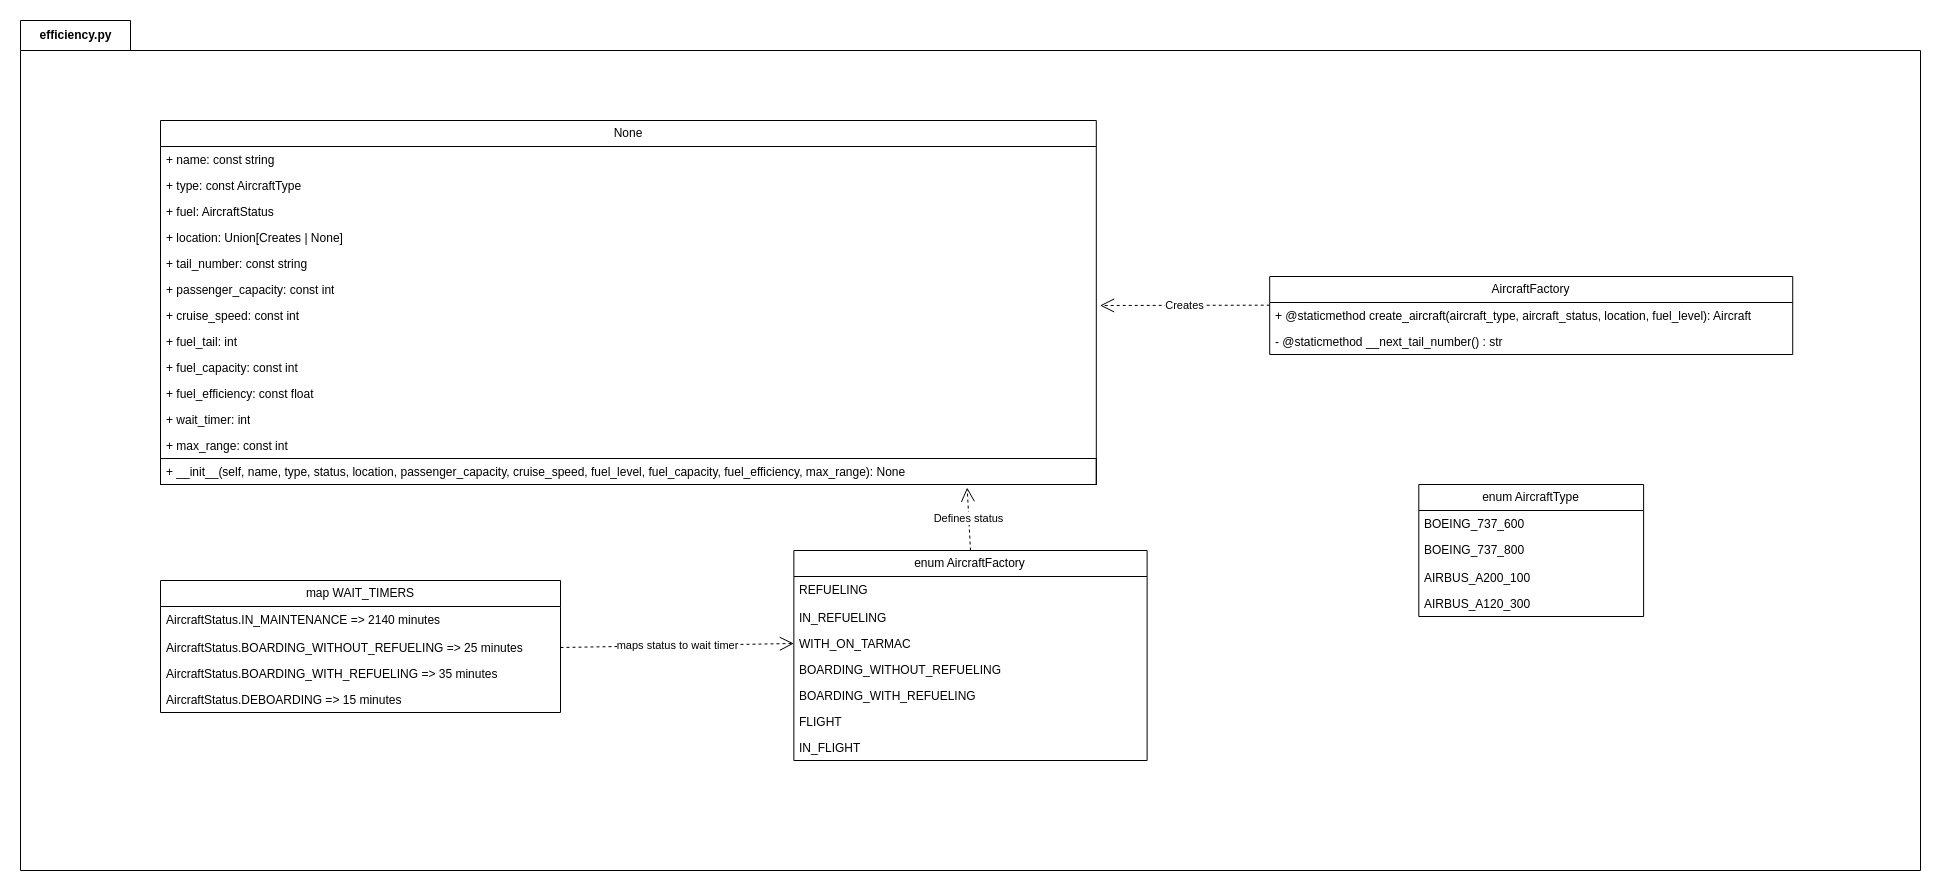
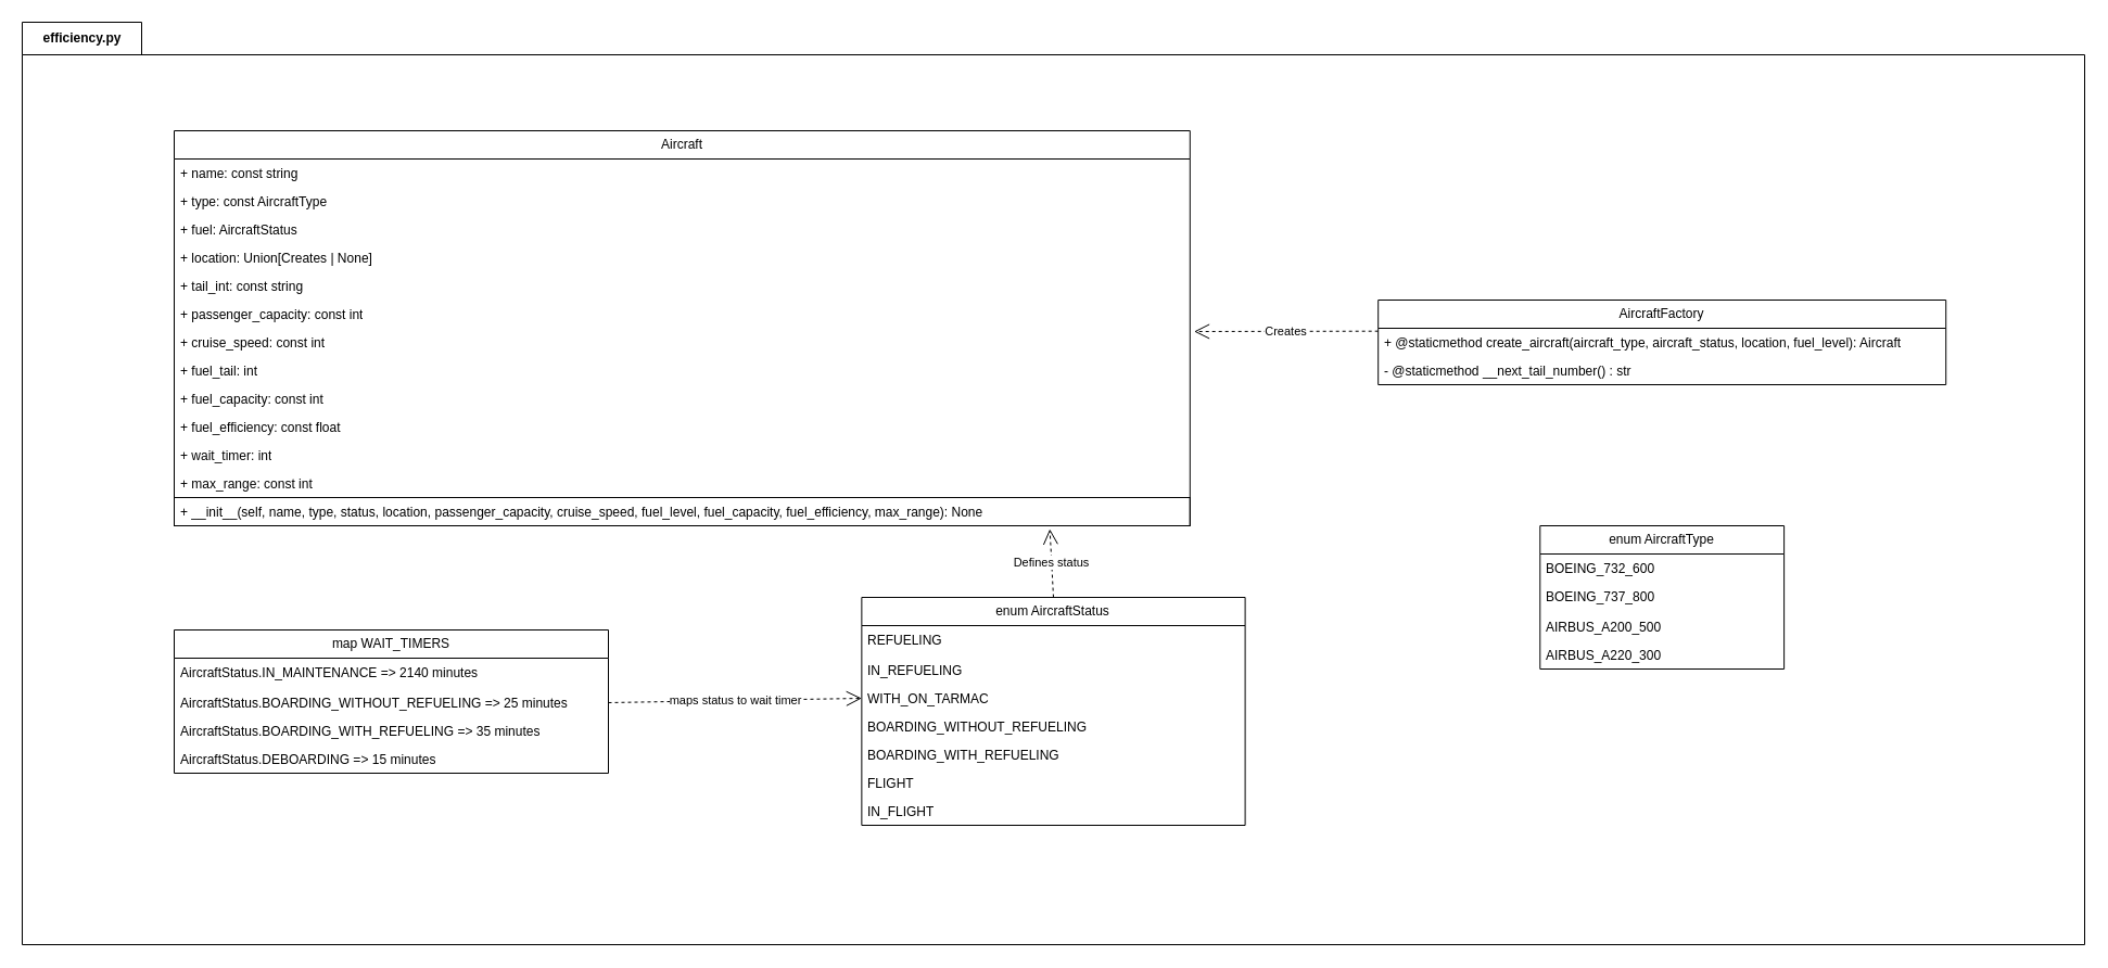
  <mxCell id="0" />
  <mxCell id="1" parent="0" />
  <mxCell id="2" value="efficiency.py" style="shape=folder;fontStyle=1;tabWidth=110;tabHeight=30;tabPosition=left;html=1;boundedLbl=1;labelInHeader=1;container=1;collapsible=0;" parent="1" vertex="1"><mxGeometry x="20" y="20" width="1900" height="850" as="geometry" /></mxCell>
  <mxCell id="3" value="" style="html=1;strokeColor=none;resizeWidth=1;resizeHeight=1;fillColor=none;part=1;connectable=0;allowArrows=0;deletable=0;" parent="2" vertex="1"><mxGeometry width="1878.652" height="595" relative="1" as="geometry"><mxPoint y="30" as="offset" /></mxGeometry></mxCell>
  <mxCell id="4" value="&lt;div&gt;Creates&lt;/div&gt;" style="endArrow=open;endSize=12;dashed=1;html=1;rounded=0;entryX=1.004;entryY=0.115;entryDx=0;entryDy=0;entryPerimeter=0;exitX=0;exitY=0.103;exitDx=0;exitDy=0;exitPerimeter=0;" parent="2" source="25" target="12" edge="1"><mxGeometry width="160" relative="1" as="geometry"><mxPoint x="1461.174" y="307.217" as="sourcePoint" /><mxPoint x="1332.719" y="330" as="targetPoint" /></mxGeometry></mxCell>
- <mxCell id="5" value="None" style="swimlane;fontStyle=0;childLayout=stackLayout;horizontal=1;startSize=26;fillColor=none;horizontalStack=0;resizeParent=1;resizeParentMax=0;resizeLast=0;collapsible=1;marginBottom=0;whiteSpace=wrap;html=1;" parent="2" vertex="1"><mxGeometry x="140" y="100" width="935.81" height="364" as="geometry" /></mxCell>
+ <mxCell id="5" value="Aircraft" style="swimlane;fontStyle=0;childLayout=stackLayout;horizontal=1;startSize=26;fillColor=none;horizontalStack=0;resizeParent=1;resizeParentMax=0;resizeLast=0;collapsible=1;marginBottom=0;whiteSpace=wrap;html=1;" parent="2" vertex="1"><mxGeometry x="140" y="100" width="935.81" height="364" as="geometry" /></mxCell>
  <mxCell id="6" value="+ name: const string" style="text;strokeColor=none;fillColor=none;align=left;verticalAlign=top;spacingLeft=4;spacingRight=4;overflow=hidden;rotatable=0;points=[[0,0.5],[1,0.5]];portConstraint=eastwest;whiteSpace=wrap;html=1;" parent="5" vertex="1"><mxGeometry y="26" width="935.81" height="26" as="geometry" /></mxCell>
  <mxCell id="7" value="+ type: const AircraftType" style="text;strokeColor=none;fillColor=none;align=left;verticalAlign=top;spacingLeft=4;spacingRight=4;overflow=hidden;rotatable=0;points=[[0,0.5],[1,0.5]];portConstraint=eastwest;whiteSpace=wrap;html=1;" parent="5" vertex="1"><mxGeometry y="52" width="935.81" height="26" as="geometry" /></mxCell>
  <mxCell id="8" value="+ fuel: AircraftStatus" style="text;strokeColor=none;fillColor=none;align=left;verticalAlign=top;spacingLeft=4;spacingRight=4;overflow=hidden;rotatable=0;points=[[0,0.5],[1,0.5]];portConstraint=eastwest;whiteSpace=wrap;html=1;" parent="5" vertex="1"><mxGeometry y="78" width="935.81" height="26" as="geometry" /></mxCell>
  <mxCell id="9" value="+ location: Union[Creates | None]" style="text;strokeColor=none;fillColor=none;align=left;verticalAlign=top;spacingLeft=4;spacingRight=4;overflow=hidden;rotatable=0;points=[[0,0.5],[1,0.5]];portConstraint=eastwest;whiteSpace=wrap;html=1;" parent="5" vertex="1"><mxGeometry y="104" width="935.81" height="26" as="geometry" /></mxCell>
- <mxCell id="10" value="+ tail_number: const string" style="text;strokeColor=none;fillColor=none;align=left;verticalAlign=top;spacingLeft=4;spacingRight=4;overflow=hidden;rotatable=0;points=[[0,0.5],[1,0.5]];portConstraint=eastwest;whiteSpace=wrap;html=1;" parent="5" vertex="1"><mxGeometry y="130" width="935.81" height="26" as="geometry" /></mxCell>
+ <mxCell id="10" value="+ tail_int: const string" style="text;strokeColor=none;fillColor=none;align=left;verticalAlign=top;spacingLeft=4;spacingRight=4;overflow=hidden;rotatable=0;points=[[0,0.5],[1,0.5]];portConstraint=eastwest;whiteSpace=wrap;html=1;" parent="5" vertex="1"><mxGeometry y="130" width="935.81" height="26" as="geometry" /></mxCell>
  <mxCell id="11" value="+ passenger_capacity: const int" style="text;strokeColor=none;fillColor=none;align=left;verticalAlign=top;spacingLeft=4;spacingRight=4;overflow=hidden;rotatable=0;points=[[0,0.5],[1,0.5]];portConstraint=eastwest;whiteSpace=wrap;html=1;" parent="5" vertex="1"><mxGeometry y="156" width="935.81" height="26" as="geometry" /></mxCell>
  <mxCell id="12" value="+ cruise_speed: const int" style="text;strokeColor=none;fillColor=none;align=left;verticalAlign=top;spacingLeft=4;spacingRight=4;overflow=hidden;rotatable=0;points=[[0,0.5],[1,0.5]];portConstraint=eastwest;whiteSpace=wrap;html=1;" parent="5" vertex="1"><mxGeometry y="182" width="935.81" height="26" as="geometry" /></mxCell>
  <mxCell id="13" value="+ fuel_tail: int" style="text;strokeColor=none;fillColor=none;align=left;verticalAlign=top;spacingLeft=4;spacingRight=4;overflow=hidden;rotatable=0;points=[[0,0.5],[1,0.5]];portConstraint=eastwest;whiteSpace=wrap;html=1;" parent="5" vertex="1"><mxGeometry y="208" width="935.81" height="26" as="geometry" /></mxCell>
  <mxCell id="14" value="+ fuel_capacity: const int" style="text;strokeColor=none;fillColor=none;align=left;verticalAlign=top;spacingLeft=4;spacingRight=4;overflow=hidden;rotatable=0;points=[[0,0.5],[1,0.5]];portConstraint=eastwest;whiteSpace=wrap;html=1;" parent="5" vertex="1"><mxGeometry y="234" width="935.81" height="26" as="geometry" /></mxCell>
  <mxCell id="15" value="+ fuel_efficiency: const float" style="text;strokeColor=none;fillColor=none;align=left;verticalAlign=top;spacingLeft=4;spacingRight=4;overflow=hidden;rotatable=0;points=[[0,0.5],[1,0.5]];portConstraint=eastwest;whiteSpace=wrap;html=1;" parent="5" vertex="1"><mxGeometry y="260" width="935.81" height="26" as="geometry" /></mxCell>
  <mxCell id="16" value="+ wait_timer: int" style="text;strokeColor=none;fillColor=none;align=left;verticalAlign=top;spacingLeft=4;spacingRight=4;overflow=hidden;rotatable=0;points=[[0,0.5],[1,0.5]];portConstraint=eastwest;whiteSpace=wrap;html=1;" parent="5" vertex="1"><mxGeometry y="286" width="935.81" height="26" as="geometry" /></mxCell>
  <mxCell id="17" value="+ max_range: const int" style="text;strokeColor=none;fillColor=none;align=left;verticalAlign=top;spacingLeft=4;spacingRight=4;overflow=hidden;rotatable=0;points=[[0,0.5],[1,0.5]];portConstraint=eastwest;whiteSpace=wrap;html=1;" parent="5" vertex="1"><mxGeometry y="312" width="935.81" height="26" as="geometry" /></mxCell>
  <mxCell id="18" value="+ __init__(self, name, type, status, location, passenger_capacity, cruise_speed, fuel_level, fuel_capacity, fuel_efficiency, max_range): None" style="text;strokeColor=default;fillColor=none;align=left;verticalAlign=top;spacingLeft=4;spacingRight=4;overflow=hidden;rotatable=0;points=[[0,0.5],[1,0.5]];portConstraint=eastwest;whiteSpace=wrap;html=1;" parent="5" vertex="1"><mxGeometry y="338" width="935.81" height="26" as="geometry" /></mxCell>
  <mxCell id="19" value="enum AircraftType" style="swimlane;fontStyle=0;childLayout=stackLayout;horizontal=1;startSize=26;fillColor=none;horizontalStack=0;resizeParent=1;resizeParentMax=0;resizeLast=0;collapsible=1;marginBottom=0;whiteSpace=wrap;html=1;" parent="2" vertex="1"><mxGeometry x="1398.311" y="464" width="224.796" height="132" as="geometry" /></mxCell>
- <mxCell id="20" value="BOEING_737_600" style="text;strokeColor=none;fillColor=none;align=left;verticalAlign=top;spacingLeft=4;spacingRight=4;overflow=hidden;rotatable=0;points=[[0,0.5],[1,0.5]];portConstraint=eastwest;whiteSpace=wrap;html=1;" parent="19" vertex="1"><mxGeometry y="26" width="224.796" height="26" as="geometry" /></mxCell>
+ <mxCell id="20" value="BOEING_732_600" style="text;strokeColor=none;fillColor=none;align=left;verticalAlign=top;spacingLeft=4;spacingRight=4;overflow=hidden;rotatable=0;points=[[0,0.5],[1,0.5]];portConstraint=eastwest;whiteSpace=wrap;html=1;" parent="19" vertex="1"><mxGeometry y="26" width="224.796" height="26" as="geometry" /></mxCell>
  <mxCell id="21" value="BOEING_737_800" style="text;strokeColor=none;fillColor=none;align=left;verticalAlign=top;spacingLeft=4;spacingRight=4;overflow=hidden;rotatable=0;points=[[0,0.5],[1,0.5]];portConstraint=eastwest;whiteSpace=wrap;html=1;" parent="19" vertex="1"><mxGeometry y="52" width="224.796" height="28" as="geometry" /></mxCell>
- <mxCell id="22" value="AIRBUS_A200_100" style="text;strokeColor=none;fillColor=none;align=left;verticalAlign=top;spacingLeft=4;spacingRight=4;overflow=hidden;rotatable=0;points=[[0,0.5],[1,0.5]];portConstraint=eastwest;whiteSpace=wrap;html=1;" parent="19" vertex="1"><mxGeometry y="80" width="224.796" height="26" as="geometry" /></mxCell>
- <mxCell id="23" value="AIRBUS_A120_300" style="text;strokeColor=none;fillColor=none;align=left;verticalAlign=top;spacingLeft=4;spacingRight=4;overflow=hidden;rotatable=0;points=[[0,0.5],[1,0.5]];portConstraint=eastwest;whiteSpace=wrap;html=1;" parent="19" vertex="1"><mxGeometry y="106" width="224.796" height="26" as="geometry" /></mxCell>
+ <mxCell id="22" value="AIRBUS_A200_500" style="text;strokeColor=none;fillColor=none;align=left;verticalAlign=top;spacingLeft=4;spacingRight=4;overflow=hidden;rotatable=0;points=[[0,0.5],[1,0.5]];portConstraint=eastwest;whiteSpace=wrap;html=1;" parent="19" vertex="1"><mxGeometry y="80" width="224.796" height="26" as="geometry" /></mxCell>
+ <mxCell id="23" value="AIRBUS_A220_300" style="text;strokeColor=none;fillColor=none;align=left;verticalAlign=top;spacingLeft=4;spacingRight=4;overflow=hidden;rotatable=0;points=[[0,0.5],[1,0.5]];portConstraint=eastwest;whiteSpace=wrap;html=1;" parent="19" vertex="1"><mxGeometry y="106" width="224.796" height="26" as="geometry" /></mxCell>
  <mxCell id="24" value="AircraftFactory" style="swimlane;fontStyle=0;childLayout=stackLayout;horizontal=1;startSize=26;fillColor=none;horizontalStack=0;resizeParent=1;resizeParentMax=0;resizeLast=0;collapsible=1;marginBottom=0;whiteSpace=wrap;html=1;" parent="2" vertex="1"><mxGeometry x="1249.197" y="256" width="523.034" height="78" as="geometry" /></mxCell>
  <mxCell id="25" value="+ @staticmethod create_aircraft(aircraft_type, aircraft_status, location, fuel_level): Aircraft" style="text;strokeColor=none;fillColor=none;align=left;verticalAlign=top;spacingLeft=4;spacingRight=4;overflow=hidden;rotatable=0;points=[[0,0.5],[1,0.5]];portConstraint=eastwest;whiteSpace=wrap;html=1;" parent="24" vertex="1"><mxGeometry y="26" width="523.034" height="26" as="geometry" /></mxCell>
  <mxCell id="26" value="- @staticmethod __next_tail_number() : str" style="text;strokeColor=none;fillColor=none;align=left;verticalAlign=top;spacingLeft=4;spacingRight=4;overflow=hidden;rotatable=0;points=[[0,0.5],[1,0.5]];portConstraint=eastwest;whiteSpace=wrap;html=1;" vertex="1" parent="24"><mxGeometry y="52" width="523.034" height="26" as="geometry" /></mxCell>
- <mxCell id="27" value="enum AircraftFactory" style="swimlane;fontStyle=0;childLayout=stackLayout;horizontal=1;startSize=26;fillColor=none;horizontalStack=0;resizeParent=1;resizeParentMax=0;resizeLast=0;collapsible=1;marginBottom=0;whiteSpace=wrap;html=1;" parent="2" vertex="1"><mxGeometry x="773.371" y="530" width="353.251" height="210" as="geometry" /></mxCell>
+ <mxCell id="27" value="enum AircraftStatus" style="swimlane;fontStyle=0;childLayout=stackLayout;horizontal=1;startSize=26;fillColor=none;horizontalStack=0;resizeParent=1;resizeParentMax=0;resizeLast=0;collapsible=1;marginBottom=0;whiteSpace=wrap;html=1;" parent="2" vertex="1"><mxGeometry x="773.371" y="530" width="353.251" height="210" as="geometry" /></mxCell>
  <mxCell id="28" value="REFUELING" style="text;strokeColor=none;fillColor=none;align=left;verticalAlign=top;spacingLeft=4;spacingRight=4;overflow=hidden;rotatable=0;points=[[0,0.5],[1,0.5]];portConstraint=eastwest;whiteSpace=wrap;html=1;" parent="27" vertex="1"><mxGeometry y="26" width="353.251" height="28" as="geometry" /></mxCell>
  <mxCell id="29" value="IN_REFUELING" style="text;strokeColor=none;fillColor=none;align=left;verticalAlign=top;spacingLeft=4;spacingRight=4;overflow=hidden;rotatable=0;points=[[0,0.5],[1,0.5]];portConstraint=eastwest;whiteSpace=wrap;html=1;" parent="27" vertex="1"><mxGeometry y="54" width="353.251" height="26" as="geometry" /></mxCell>
  <mxCell id="30" value="WITH_ON_TARMAC" style="text;strokeColor=none;fillColor=none;align=left;verticalAlign=top;spacingLeft=4;spacingRight=4;overflow=hidden;rotatable=0;points=[[0,0.5],[1,0.5]];portConstraint=eastwest;whiteSpace=wrap;html=1;" parent="27" vertex="1"><mxGeometry y="80" width="353.251" height="26" as="geometry" /></mxCell>
  <mxCell id="31" value="BOARDING_WITHOUT_REFUELING" style="text;strokeColor=none;fillColor=none;align=left;verticalAlign=top;spacingLeft=4;spacingRight=4;overflow=hidden;rotatable=0;points=[[0,0.5],[1,0.5]];portConstraint=eastwest;whiteSpace=wrap;html=1;" parent="27" vertex="1"><mxGeometry y="106" width="353.251" height="26" as="geometry" /></mxCell>
  <mxCell id="32" value="BOARDING_WITH_REFUELING" style="text;strokeColor=none;fillColor=none;align=left;verticalAlign=top;spacingLeft=4;spacingRight=4;overflow=hidden;rotatable=0;points=[[0,0.5],[1,0.5]];portConstraint=eastwest;whiteSpace=wrap;html=1;" parent="27" vertex="1"><mxGeometry y="132" width="353.251" height="26" as="geometry" /></mxCell>
  <mxCell id="33" value="FLIGHT" style="text;strokeColor=none;fillColor=none;align=left;verticalAlign=top;spacingLeft=4;spacingRight=4;overflow=hidden;rotatable=0;points=[[0,0.5],[1,0.5]];portConstraint=eastwest;whiteSpace=wrap;html=1;" parent="27" vertex="1"><mxGeometry y="158" width="353.251" height="26" as="geometry" /></mxCell>
  <mxCell id="34" value="IN_FLIGHT" style="text;strokeColor=none;fillColor=none;align=left;verticalAlign=top;spacingLeft=4;spacingRight=4;overflow=hidden;rotatable=0;points=[[0,0.5],[1,0.5]];portConstraint=eastwest;whiteSpace=wrap;html=1;" parent="27" vertex="1"><mxGeometry y="184" width="353.251" height="26" as="geometry" /></mxCell>
  <mxCell id="35" value="Defines status" style="endArrow=open;endSize=12;dashed=1;html=1;rounded=0;exitX=0.5;exitY=0;exitDx=0;exitDy=0;entryX=0.862;entryY=1.116;entryDx=0;entryDy=0;entryPerimeter=0;" edge="1" parent="2" source="27" target="18"><mxGeometry width="160" relative="1" as="geometry"><mxPoint x="1034.827" y="529.498" as="sourcePoint" /><mxPoint x="606" y="467" as="targetPoint" /></mxGeometry></mxCell>
  <mxCell id="36" value="map WAIT_TIMERS" style="swimlane;fontStyle=0;childLayout=stackLayout;horizontal=1;startSize=26;fillColor=none;horizontalStack=0;resizeParent=1;resizeParentMax=0;resizeLast=0;collapsible=1;marginBottom=0;whiteSpace=wrap;html=1;" vertex="1" parent="2"><mxGeometry x="140.001" y="560" width="400" height="132" as="geometry" /></mxCell>
  <mxCell id="37" value="AircraftStatus.IN_MAINTENANCE =&amp;gt; 2140 minutes" style="text;strokeColor=none;fillColor=none;align=left;verticalAlign=top;spacingLeft=4;spacingRight=4;overflow=hidden;rotatable=0;points=[[0,0.5],[1,0.5]];portConstraint=eastwest;whiteSpace=wrap;html=1;" vertex="1" parent="36"><mxGeometry y="26" width="400" height="28" as="geometry" /></mxCell>
  <mxCell id="38" value="AircraftStatus.BOARDING_WITHOUT_REFUELING =&amp;gt; 25 minutes" style="text;strokeColor=none;fillColor=none;align=left;verticalAlign=top;spacingLeft=4;spacingRight=4;overflow=hidden;rotatable=0;points=[[0,0.5],[1,0.5]];portConstraint=eastwest;whiteSpace=wrap;html=1;" vertex="1" parent="36"><mxGeometry y="54" width="400" height="26" as="geometry" /></mxCell>
  <mxCell id="39" value="AircraftStatus.BOARDING_WITH_REFUELING =&amp;gt; 35 minutes" style="text;strokeColor=none;fillColor=none;align=left;verticalAlign=top;spacingLeft=4;spacingRight=4;overflow=hidden;rotatable=0;points=[[0,0.5],[1,0.5]];portConstraint=eastwest;whiteSpace=wrap;html=1;" vertex="1" parent="36"><mxGeometry y="80" width="400" height="26" as="geometry" /></mxCell>
  <mxCell id="40" value="AircraftStatus.DEBOARDING =&amp;gt; 15 minutes" style="text;strokeColor=none;fillColor=none;align=left;verticalAlign=top;spacingLeft=4;spacingRight=4;overflow=hidden;rotatable=0;points=[[0,0.5],[1,0.5]];portConstraint=eastwest;whiteSpace=wrap;html=1;" vertex="1" parent="36"><mxGeometry y="106" width="400" height="26" as="geometry" /></mxCell>
  <mxCell id="41" value="maps status to wait timer" style="endArrow=open;endSize=12;dashed=1;html=1;rounded=0;exitX=1;exitY=0.5;exitDx=0;exitDy=0;entryX=0;entryY=0.5;entryDx=0;entryDy=0;" edge="1" parent="2" source="38" target="30"><mxGeometry width="160" relative="1" as="geometry"><mxPoint x="644.999" y="750" as="sourcePoint" /><mxPoint x="645.003" y="620" as="targetPoint" /></mxGeometry></mxCell>
